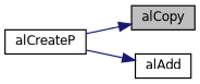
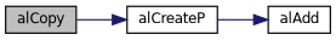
  digraph {
    rankdir=LR
    node [color=black fillcolor=white fontname=Helvetica fontsize=10 shape=record style=filled]
    edge [color=midnightblue fontname=Helvetica fontsize=10 labelfontname=Helvetica labelfontsize=10 style=solid]
    n1 [fillcolor=grey75 fontcolor=black height=0.2 label=alCopy width=0.4]
    n2 [height=0.2 label=alCreateP width=0.4]
    n3 [height=0.2 label=alAdd width=0.4]
-   n2 -> n1
+   n1 -> n2
    n2 -> n3
  }
